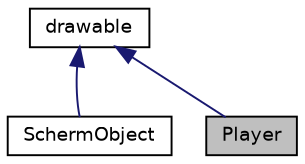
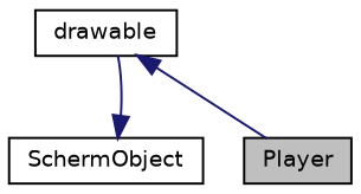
  digraph {
    node [color=black fillcolor=white fontname=Helvetica fontsize=10 shape=record style=filled]
    edge [color=midnightblue dir=back fontname=Helvetica fontsize=10 labelfontname=Helvetica labelfontsize=10 style=solid]
    n1 [fillcolor=grey75 fontcolor=black height=0.2 label=Player width=0.4]
    n2 [height=0.2 label=SchermObject width=0.4]
    n3 [height=0.2 label=drawable width=0.4]
    n3 -> n1
-   n3 -> n2
+   n2 -> n3
  }
